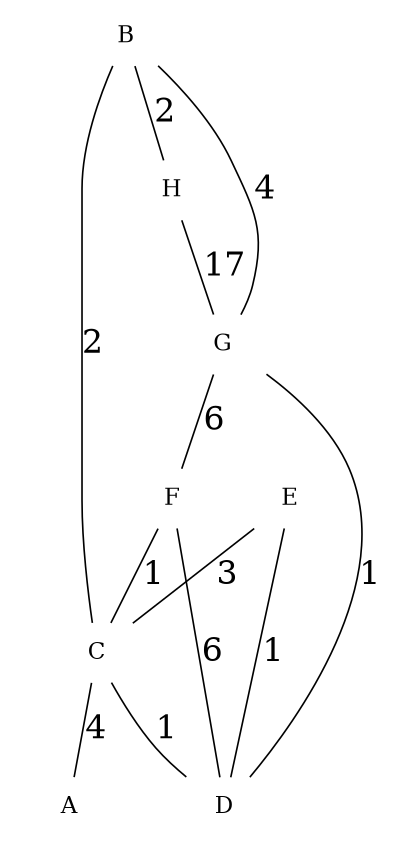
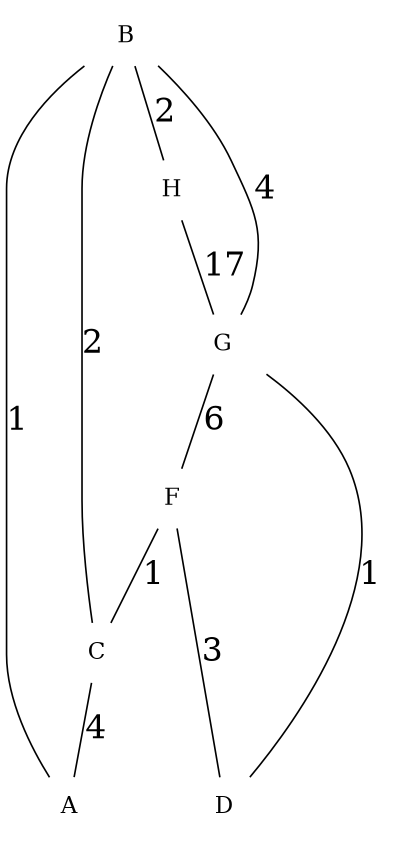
  graph {
    node [fixedsize=true shape=none]
    edge [color=black fontsize="20pt"]
    B
    A
    C
    G
    H
    D
    F
-   E
+   B -- A [label=1]
    B -- C [label=2]
    B -- G [label=4]
    B -- H [label=2]
    C -- A [label=4]
-   C -- D [label=1]
    G -- D [label=1]
    G -- F [label=6]
    H -- G [label=17]
    F -- C [label=1]
-   F -- D [label=6]
-   E -- C [label=3]
-   E -- D [label=1]
+   F -- D [label=3]
  }
